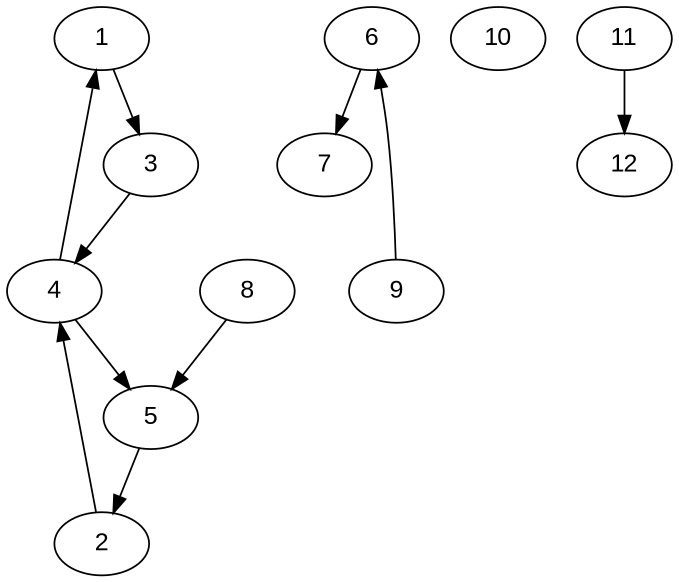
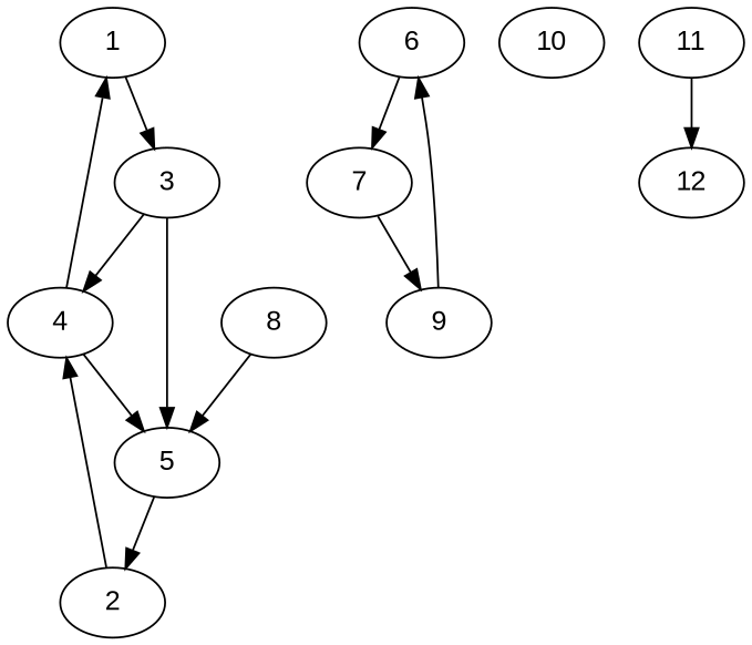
  digraph {
    fontname="Liberation Sans"
    node [fontname="Liberation Sans"]
    edge [fontname="Liberation Sans"]
    n1 [label=1]
    n2 [label=3]
    n3 [label=2]
    n4 [label=4]
    n5 [label=5]
    n6 [label=8]
    n7 [label=6]
    n8 [label=7]
    n9 [label=9]
    n10 [label=10]
    n11 [label=12]
    n12 [label=11]
    n1 -> n2
    n2 -> n4
+   n2 -> n5
    n3 -> n4
    n4 -> n1
    n4 -> n5
    n5 -> n3
    n6 -> n5
    n7 -> n8
+   n8 -> n9
    n9 -> n7
    n12 -> n11
  }
